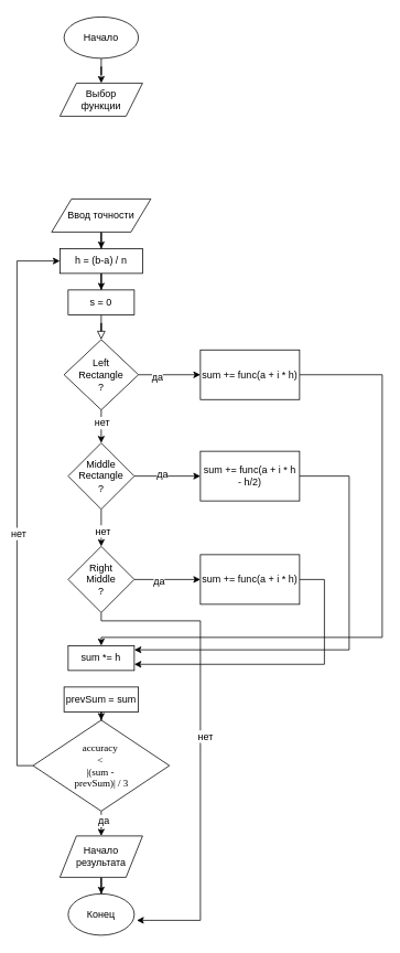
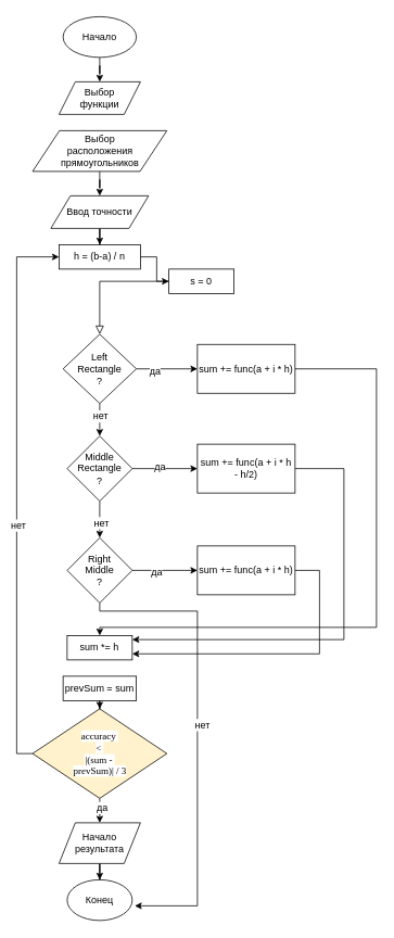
  <mxCell id="0" />
  <mxCell id="1" parent="0" />
  <mxCell id="2" value="" style="rounded=0;html=1;jettySize=auto;orthogonalLoop=1;fontSize=11;endArrow=block;endFill=0;endSize=8;strokeWidth=1;shadow=0;labelBackgroundColor=none;edgeStyle=orthogonalEdgeStyle;entryX=0.5;entryY=0;entryDx=0;entryDy=0;" parent="1" source="12" target="17" edge="1"><mxGeometry relative="1" as="geometry"><mxPoint x="122" y="100" as="sourcePoint" /><mxPoint x="122" y="410" as="targetPoint" /></mxGeometry></mxCell>
  <mxCell id="3" style="edgeStyle=orthogonalEdgeStyle;rounded=0;orthogonalLoop=1;jettySize=auto;html=1;" edge="1" parent="1" source="4" target="5"><mxGeometry relative="1" as="geometry" /></mxCell>
  <mxCell id="4" value="Начало" style="ellipse;whiteSpace=wrap;html=1;" vertex="1" parent="1"><mxGeometry x="77" y="20" width="90" height="50" as="geometry" /></mxCell>
  <mxCell id="5" value="&lt;div&gt;Выбор &lt;br&gt;&lt;/div&gt;&lt;div&gt;функции&lt;br&gt;&lt;/div&gt;" style="shape=parallelogram;perimeter=parallelogramPerimeter;whiteSpace=wrap;html=1;" vertex="1" parent="1"><mxGeometry x="72" y="100" width="100" height="40" as="geometry" /></mxCell>
+ <mxCell id="6" style="edgeStyle=orthogonalEdgeStyle;rounded=0;orthogonalLoop=1;jettySize=auto;html=1;entryX=0.5;entryY=0;entryDx=0;entryDy=0;" edge="1" parent="1" source="7" target="11"><mxGeometry relative="1" as="geometry" /></mxCell>
+ <mxCell id="7" value="&lt;div&gt;Выбор&lt;/div&gt;&lt;div&gt;расположения&lt;br&gt;прямоугольников&lt;br&gt;&lt;/div&gt;" style="shape=parallelogram;perimeter=parallelogramPerimeter;whiteSpace=wrap;html=1;" vertex="1" parent="1"><mxGeometry x="39.5" y="160" width="165" height="50" as="geometry" /></mxCell>
  <mxCell id="8" style="edgeStyle=orthogonalEdgeStyle;rounded=0;orthogonalLoop=1;jettySize=auto;html=1;" edge="1" parent="1" source="9" target="12"><mxGeometry relative="1" as="geometry" /></mxCell>
  <mxCell id="9" value="h = (b-a) / n" style="rounded=0;whiteSpace=wrap;html=1;" vertex="1" parent="1"><mxGeometry x="72" y="300" width="100" height="30" as="geometry" /></mxCell>
  <mxCell id="10" style="edgeStyle=orthogonalEdgeStyle;rounded=0;orthogonalLoop=1;jettySize=auto;html=1;entryX=0.5;entryY=0;entryDx=0;entryDy=0;" edge="1" parent="1" source="11" target="9"><mxGeometry relative="1" as="geometry" /></mxCell>
  <mxCell id="11" value="Ввод точности" style="shape=parallelogram;perimeter=parallelogramPerimeter;whiteSpace=wrap;html=1;" vertex="1" parent="1"><mxGeometry x="62" y="240" width="120" height="40" as="geometry" /></mxCell>
- <mxCell id="12" value="s = 0 " style="rounded=0;whiteSpace=wrap;html=1;" vertex="1" parent="1"><mxGeometry x="82" y="350" width="80" height="30" as="geometry" /></mxCell>
+ <mxCell id="12" value="s = 0 " style="rounded=0;whiteSpace=wrap;html=1;" vertex="1" parent="1"><mxGeometry x="207" y="330" width="80" height="30" as="geometry" /></mxCell>
  <mxCell id="13" style="edgeStyle=orthogonalEdgeStyle;rounded=0;orthogonalLoop=1;jettySize=auto;html=1;entryX=0;entryY=0.5;entryDx=0;entryDy=0;" edge="1" parent="1" source="17" target="19"><mxGeometry relative="1" as="geometry" /></mxCell>
  <mxCell id="14" value="да" style="text;html=1;align=center;verticalAlign=middle;resizable=0;points=[];labelBackgroundColor=#ffffff;" vertex="1" connectable="0" parent="13"><mxGeometry x="-0.413" y="-2" relative="1" as="geometry"><mxPoint y="1" as="offset" /></mxGeometry></mxCell>
  <mxCell id="15" style="edgeStyle=orthogonalEdgeStyle;rounded=0;orthogonalLoop=1;jettySize=auto;html=1;entryX=0.5;entryY=0;entryDx=0;entryDy=0;" edge="1" parent="1" source="17" target="24"><mxGeometry relative="1" as="geometry" /></mxCell>
  <mxCell id="16" value="нет" style="text;html=1;align=center;verticalAlign=middle;resizable=0;points=[];labelBackgroundColor=#ffffff;" vertex="1" connectable="0" parent="15"><mxGeometry x="-0.257" relative="1" as="geometry"><mxPoint as="offset" /></mxGeometry></mxCell>
  <mxCell id="17" value="&lt;div&gt;Left &lt;br&gt;&lt;/div&gt;&lt;div&gt;Rectangle&lt;/div&gt;&lt;div&gt;?&lt;/div&gt;" style="rhombus;whiteSpace=wrap;html=1;" vertex="1" parent="1"><mxGeometry x="77" y="410" width="90" height="85" as="geometry" /></mxCell>
  <mxCell id="18" style="edgeStyle=orthogonalEdgeStyle;rounded=0;orthogonalLoop=1;jettySize=auto;html=1;entryX=0.5;entryY=0;entryDx=0;entryDy=0;" edge="1" parent="1" source="19" target="34"><mxGeometry relative="1" as="geometry"><mxPoint x="412" y="790" as="targetPoint" /><Array as="points"><mxPoint x="462" y="453" /><mxPoint x="462" y="770" /></Array></mxGeometry></mxCell>
  <mxCell id="19" value="sum += func(a + i * h)" style="rounded=0;whiteSpace=wrap;html=1;" vertex="1" parent="1"><mxGeometry x="242" y="422.5" width="120" height="60" as="geometry" /></mxCell>
  <mxCell id="20" style="edgeStyle=orthogonalEdgeStyle;rounded=0;orthogonalLoop=1;jettySize=auto;html=1;entryX=0;entryY=0.5;entryDx=0;entryDy=0;" edge="1" parent="1" source="24" target="26"><mxGeometry relative="1" as="geometry" /></mxCell>
  <mxCell id="21" value="да" style="text;html=1;align=center;verticalAlign=middle;resizable=0;points=[];labelBackgroundColor=#ffffff;" vertex="1" connectable="0" parent="20"><mxGeometry x="-0.175" y="3" relative="1" as="geometry"><mxPoint as="offset" /></mxGeometry></mxCell>
  <mxCell id="22" style="edgeStyle=orthogonalEdgeStyle;rounded=0;orthogonalLoop=1;jettySize=auto;html=1;entryX=0.5;entryY=0;entryDx=0;entryDy=0;" edge="1" parent="1" source="24" target="31"><mxGeometry relative="1" as="geometry" /></mxCell>
  <mxCell id="23" value="нет" style="text;html=1;align=center;verticalAlign=middle;resizable=0;points=[];labelBackgroundColor=#ffffff;" vertex="1" connectable="0" parent="22"><mxGeometry x="0.167" y="1" relative="1" as="geometry"><mxPoint as="offset" /></mxGeometry></mxCell>
  <mxCell id="24" value="&lt;div&gt;Middle&lt;/div&gt;&lt;div&gt;Rectangle&lt;/div&gt;&lt;div&gt;?&lt;br&gt;&lt;/div&gt;" style="rhombus;whiteSpace=wrap;html=1;" vertex="1" parent="1"><mxGeometry x="82" y="535" width="80" height="80" as="geometry" /></mxCell>
  <mxCell id="25" style="edgeStyle=orthogonalEdgeStyle;rounded=0;orthogonalLoop=1;jettySize=auto;html=1;" edge="1" parent="1" source="26" target="34"><mxGeometry relative="1" as="geometry"><Array as="points"><mxPoint x="422" y="575" /><mxPoint x="422" y="785" /></Array></mxGeometry></mxCell>
  <mxCell id="26" value="sum += func(a + i * h - h/2)" style="rounded=0;whiteSpace=wrap;html=1;" vertex="1" parent="1"><mxGeometry x="242" y="545" width="120" height="60" as="geometry" /></mxCell>
  <mxCell id="27" style="edgeStyle=orthogonalEdgeStyle;rounded=0;orthogonalLoop=1;jettySize=auto;html=1;entryX=0;entryY=0.5;entryDx=0;entryDy=0;" edge="1" parent="1" source="31" target="33"><mxGeometry relative="1" as="geometry" /></mxCell>
  <mxCell id="28" value="да" style="text;html=1;align=center;verticalAlign=middle;resizable=0;points=[];labelBackgroundColor=#ffffff;" vertex="1" connectable="0" parent="27"><mxGeometry x="-0.275" y="-2" relative="1" as="geometry"><mxPoint as="offset" /></mxGeometry></mxCell>
  <mxCell id="29" style="edgeStyle=orthogonalEdgeStyle;rounded=0;orthogonalLoop=1;jettySize=auto;html=1;entryX=1.038;entryY=0.64;entryDx=0;entryDy=0;entryPerimeter=0;" edge="1" parent="1" source="31" target="42"><mxGeometry relative="1" as="geometry"><Array as="points"><mxPoint x="122" y="750" /><mxPoint x="242" y="750" /><mxPoint x="242" y="1112" /></Array></mxGeometry></mxCell>
  <mxCell id="30" value="нет" style="text;html=1;align=center;verticalAlign=middle;resizable=0;points=[];labelBackgroundColor=#ffffff;" vertex="1" connectable="0" parent="29"><mxGeometry x="-0.054" y="5" relative="1" as="geometry"><mxPoint as="offset" /></mxGeometry></mxCell>
  <mxCell id="31" value="&lt;div&gt;Right&lt;/div&gt;&lt;div&gt;Middle&lt;/div&gt;&lt;div&gt;?&lt;br&gt;&lt;/div&gt;" style="rhombus;whiteSpace=wrap;html=1;" vertex="1" parent="1"><mxGeometry x="82" y="660" width="80" height="80" as="geometry" /></mxCell>
  <mxCell id="32" style="edgeStyle=orthogonalEdgeStyle;rounded=0;orthogonalLoop=1;jettySize=auto;html=1;entryX=1;entryY=0.75;entryDx=0;entryDy=0;" edge="1" parent="1" source="33" target="34"><mxGeometry relative="1" as="geometry"><Array as="points"><mxPoint x="392" y="700" /><mxPoint x="392" y="803" /></Array></mxGeometry></mxCell>
  <mxCell id="33" value="sum += func(a + i * h)" style="rounded=0;whiteSpace=wrap;html=1;" vertex="1" parent="1"><mxGeometry x="242" y="670" width="120" height="60" as="geometry" /></mxCell>
  <mxCell id="34" value="sum *= h" style="rounded=0;whiteSpace=wrap;html=1;" vertex="1" parent="1"><mxGeometry x="82" y="780" width="80" height="30" as="geometry" /></mxCell>
  <mxCell id="35" style="edgeStyle=orthogonalEdgeStyle;rounded=0;orthogonalLoop=1;jettySize=auto;html=1;" edge="1" parent="1" source="36" target="41"><mxGeometry relative="1" as="geometry" /></mxCell>
  <mxCell id="36" value="prevSum = sum" style="rounded=0;whiteSpace=wrap;html=1;" vertex="1" parent="1"><mxGeometry x="77" y="830" width="90" height="30" as="geometry" /></mxCell>
  <mxCell id="37" style="edgeStyle=orthogonalEdgeStyle;rounded=0;orthogonalLoop=1;jettySize=auto;html=1;entryX=0.5;entryY=0;entryDx=0;entryDy=0;" edge="1" parent="1" source="41" target="44"><mxGeometry relative="1" as="geometry" /></mxCell>
  <mxCell id="38" value="да" style="text;html=1;align=center;verticalAlign=middle;resizable=0;points=[];labelBackgroundColor=#ffffff;" vertex="1" connectable="0" parent="37"><mxGeometry x="0.24" y="2" relative="1" as="geometry"><mxPoint as="offset" /></mxGeometry></mxCell>
  <mxCell id="39" style="edgeStyle=orthogonalEdgeStyle;rounded=0;orthogonalLoop=1;jettySize=auto;html=1;entryX=0;entryY=0.5;entryDx=0;entryDy=0;" edge="1" parent="1" source="41" target="9"><mxGeometry relative="1" as="geometry"><Array as="points"><mxPoint x="20" y="925" /><mxPoint x="20" y="315" /></Array></mxGeometry></mxCell>
  <mxCell id="40" value="нет" style="text;html=1;align=center;verticalAlign=middle;resizable=0;points=[];labelBackgroundColor=#ffffff;" vertex="1" connectable="0" parent="39"><mxGeometry x="-0.12" y="-1" relative="1" as="geometry"><mxPoint as="offset" /></mxGeometry></mxCell>
- <mxCell id="41" value="&lt;pre style=&quot;font-family: &amp;#34;menlo&amp;#34; ; font-size: 9pt&quot;&gt;&lt;span style=&quot;background-color: rgb(255 , 255 , 255)&quot;&gt;accuracy &lt;br&gt;&amp;lt; &lt;span style=&quot;font-style: italic&quot;&gt;&lt;br&gt;|&lt;/span&gt;(sum - &lt;br&gt;prevSum)| / 3&lt;/span&gt;&lt;/pre&gt;" style="rhombus;whiteSpace=wrap;html=1;" vertex="1" parent="1"><mxGeometry x="39.5" y="870" width="165" height="110" as="geometry" /></mxCell>
+ <mxCell id="41" value="&lt;pre style=&quot;font-family: &amp;#34;menlo&amp;#34; ; font-size: 9pt&quot;&gt;&lt;span style=&quot;background-color: rgb(255 , 255 , 255)&quot;&gt;accuracy &lt;br&gt;&amp;lt; &lt;span style=&quot;font-style: italic&quot;&gt;&lt;br&gt;|&lt;/span&gt;(sum - &lt;br&gt;prevSum)| / 3&lt;/span&gt;&lt;/pre&gt;" style="rhombus;whiteSpace=wrap;html=1;fillColor=#fff2cc;" vertex="1" parent="1"><mxGeometry x="39.5" y="870" width="165" height="110" as="geometry" /></mxCell>
  <mxCell id="42" value="Конец" style="ellipse;whiteSpace=wrap;html=1;" vertex="1" parent="1"><mxGeometry x="82" y="1080" width="80" height="50" as="geometry" /></mxCell>
  <mxCell id="43" style="edgeStyle=orthogonalEdgeStyle;rounded=0;orthogonalLoop=1;jettySize=auto;html=1;" edge="1" parent="1" source="44" target="42"><mxGeometry relative="1" as="geometry" /></mxCell>
  <mxCell id="44" value="&lt;div&gt;Начало &lt;br&gt;&lt;/div&gt;&lt;div&gt;результата&lt;br&gt;&lt;/div&gt;" style="shape=parallelogram;perimeter=parallelogramPerimeter;whiteSpace=wrap;html=1;" vertex="1" parent="1"><mxGeometry x="72" y="1010" width="100" height="50" as="geometry" /></mxCell>
